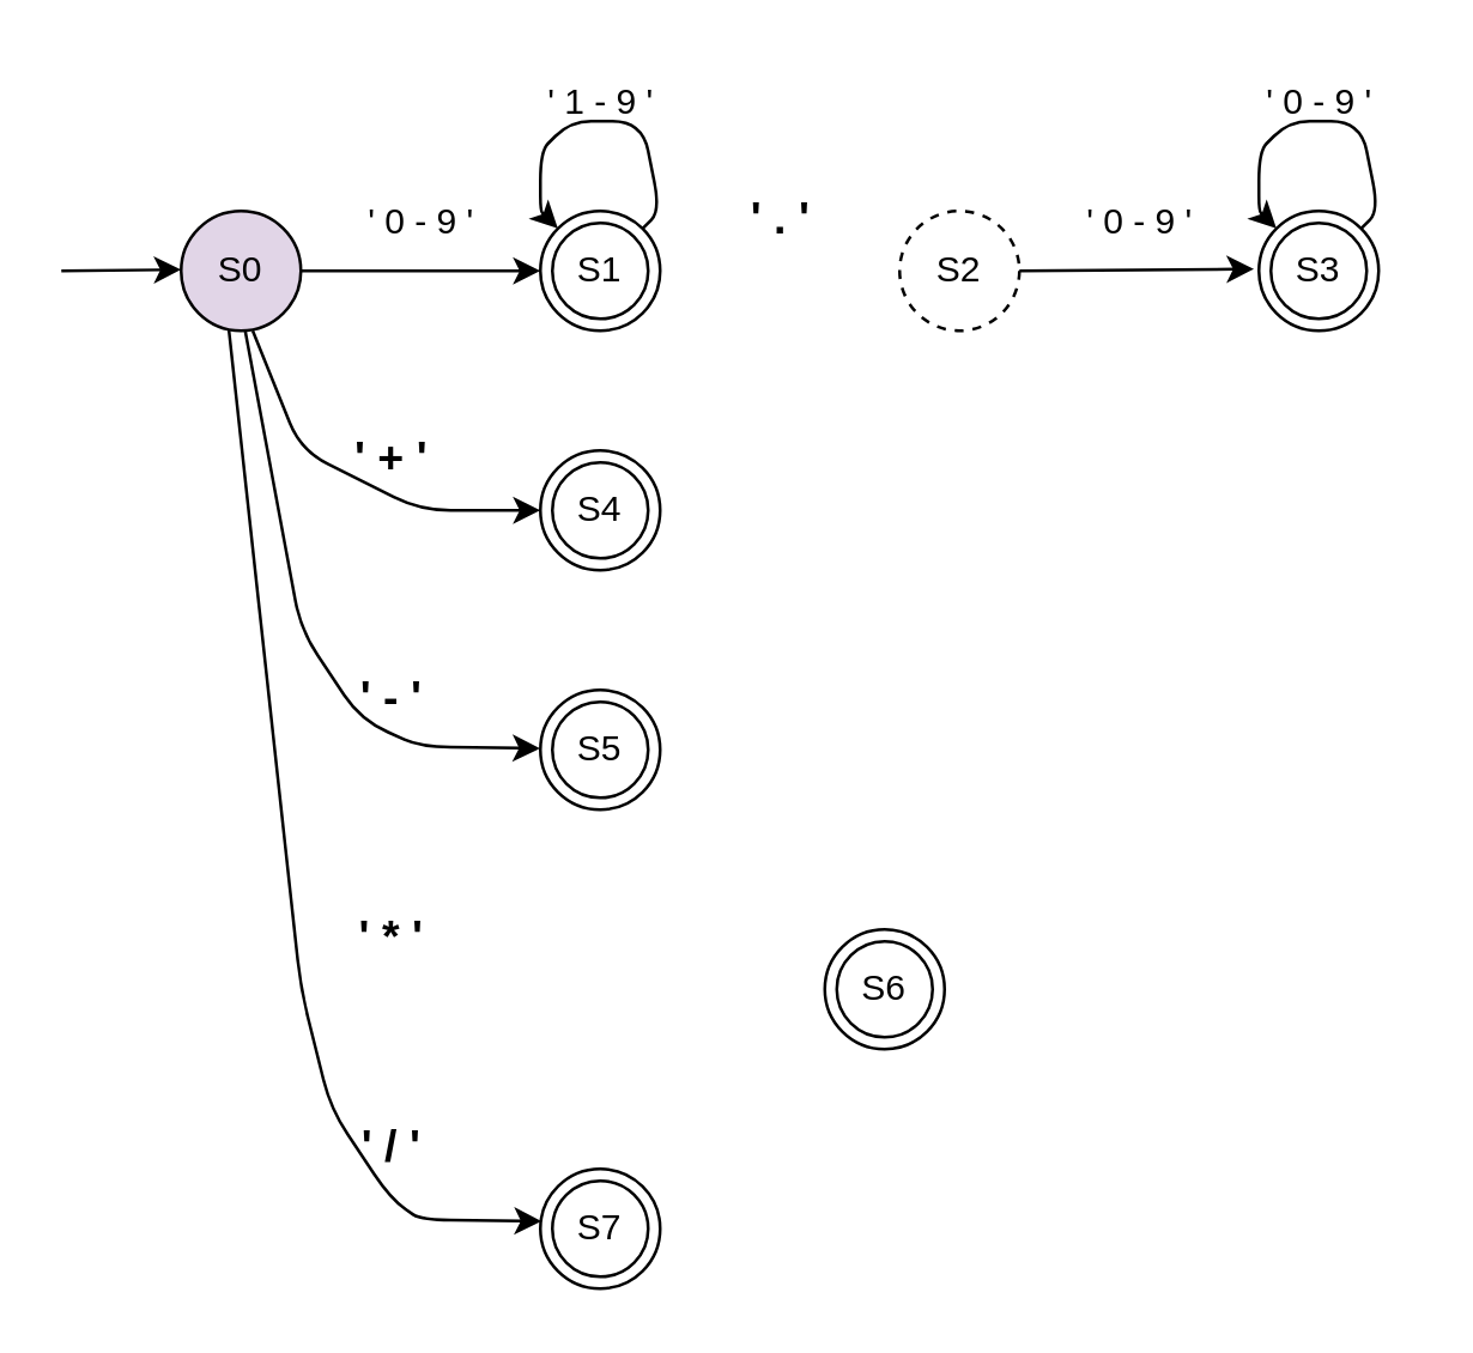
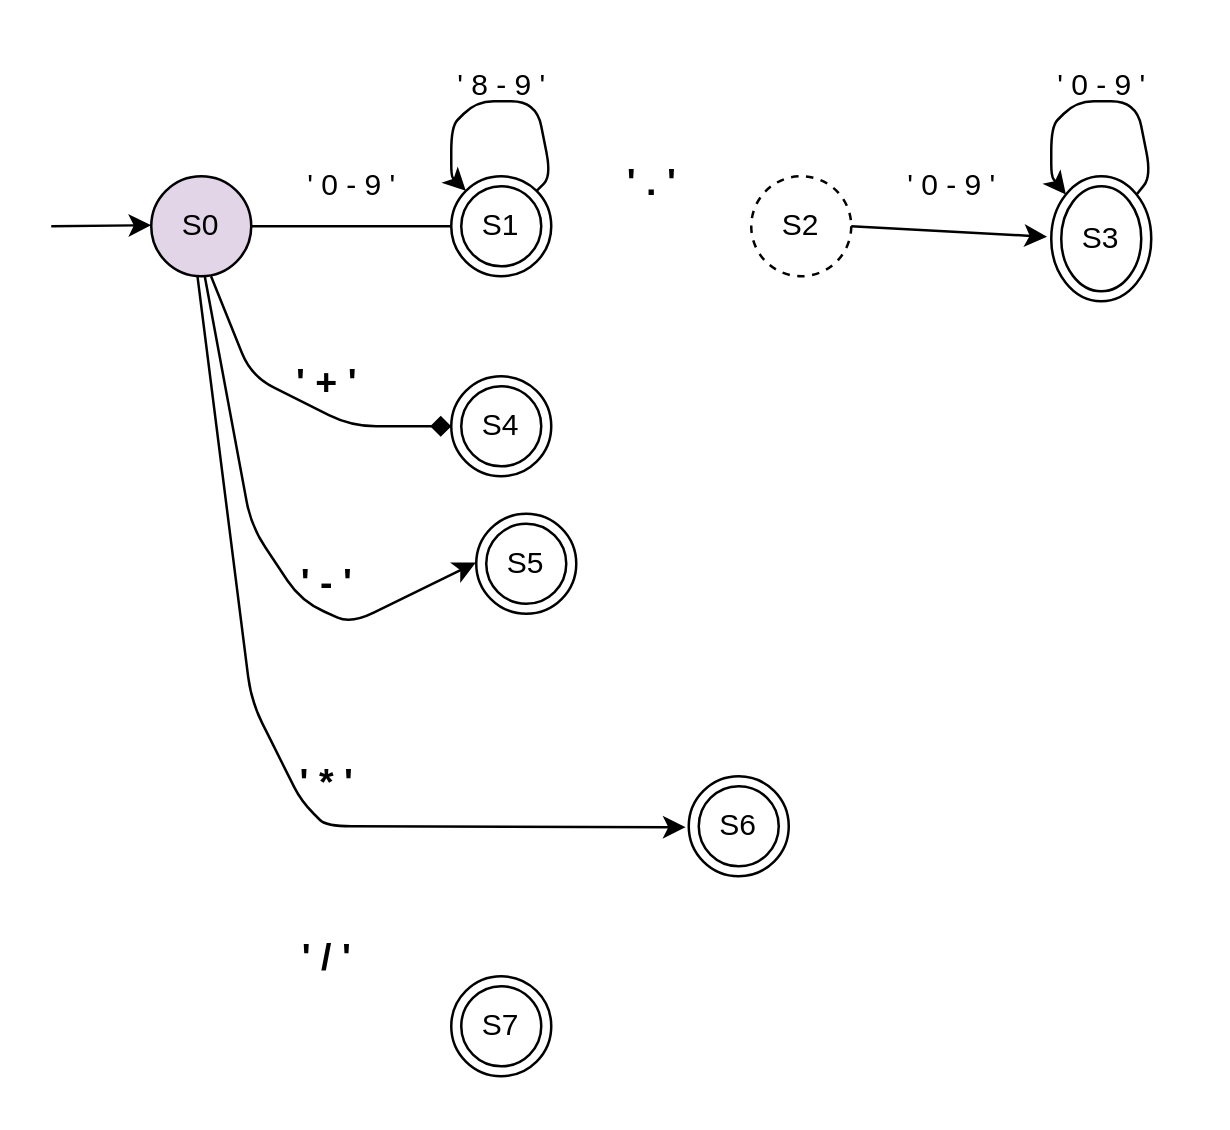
  <mxCell id="0" />
  <mxCell id="1" parent="0" />
  <mxCell id="2" value="S0" style="ellipse;whiteSpace=wrap;html=1;aspect=fixed;fillColor=#e1d5e7;" vertex="1" parent="1"><mxGeometry x="60" y="70" width="40" height="40" as="geometry" /></mxCell>
  <mxCell id="3" value="S2" style="ellipse;whiteSpace=wrap;html=1;aspect=fixed;dashed=1;" vertex="1" parent="1"><mxGeometry x="300" y="70" width="40" height="40" as="geometry" /></mxCell>
  <mxCell id="4" value="S1" style="ellipse;shape=doubleEllipse;whiteSpace=wrap;html=1;aspect=fixed;" vertex="1" parent="1"><mxGeometry x="180" y="70" width="40" height="40" as="geometry" /></mxCell>
- <mxCell id="5" value="S3" style="ellipse;shape=doubleEllipse;whiteSpace=wrap;html=1;aspect=fixed;" vertex="1" parent="1"><mxGeometry x="420" y="70" width="40" height="40" as="geometry" /></mxCell>
+ <mxCell id="5" value="S3" style="ellipse;shape=doubleEllipse;whiteSpace=wrap;html=1;aspect=fixed;" vertex="1" parent="1"><mxGeometry x="420" y="70" width="40" height="50" as="geometry" /></mxCell>
  <mxCell id="6" value="S4" style="ellipse;shape=doubleEllipse;whiteSpace=wrap;html=1;aspect=fixed;" vertex="1" parent="1"><mxGeometry x="180" y="150" width="40" height="40" as="geometry" /></mxCell>
- <mxCell id="7" value="S5" style="ellipse;shape=doubleEllipse;whiteSpace=wrap;html=1;aspect=fixed;" vertex="1" parent="1"><mxGeometry x="180" y="230" width="40" height="40" as="geometry" /></mxCell>
+ <mxCell id="7" value="S5" style="ellipse;shape=doubleEllipse;whiteSpace=wrap;html=1;aspect=fixed;" vertex="1" parent="1"><mxGeometry x="190" y="205" width="40" height="40" as="geometry" /></mxCell>
  <mxCell id="8" value="S6" style="ellipse;shape=doubleEllipse;whiteSpace=wrap;html=1;aspect=fixed;" vertex="1" parent="1"><mxGeometry x="275" y="310" width="40" height="40" as="geometry" /></mxCell>
  <mxCell id="9" value="S7" style="ellipse;shape=doubleEllipse;whiteSpace=wrap;html=1;aspect=fixed;" vertex="1" parent="1"><mxGeometry x="180" y="390" width="40" height="40" as="geometry" /></mxCell>
  <mxCell id="10" value="" style="endArrow=classic;html=1;" edge="1" parent="1"><mxGeometry width="50" height="50" relative="1" as="geometry"><mxPoint x="20" y="90" as="sourcePoint" /><mxPoint x="60" y="89.58" as="targetPoint" /></mxGeometry></mxCell>
- <mxCell id="11" value="" style="endArrow=classic;html=1;entryX=0;entryY=0.5;entryDx=0;entryDy=0;exitX=1;exitY=0.5;exitDx=0;exitDy=0;" edge="1" parent="1" source="2" target="4"><mxGeometry width="50" height="50" relative="1" as="geometry"><mxPoint x="110" y="90" as="sourcePoint" /><mxPoint x="150" y="89.58" as="targetPoint" /></mxGeometry></mxCell>
+ <mxCell id="11" value="" style="endArrow=none;html=1;entryX=0;entryY=0.5;entryDx=0;entryDy=0;exitX=1;exitY=0.5;exitDx=0;exitDy=0;" edge="1" parent="1" source="2" target="4"><mxGeometry width="50" height="50" relative="1" as="geometry"><mxPoint x="110" y="90" as="sourcePoint" /><mxPoint x="150" y="89.58" as="targetPoint" /></mxGeometry></mxCell>
  <mxCell id="12" value="" style="endArrow=classic;html=1;exitX=1;exitY=0.5;exitDx=0;exitDy=0;entryX=-0.042;entryY=0.484;entryDx=0;entryDy=0;entryPerimeter=0;" edge="1" parent="1" source="3" target="5"><mxGeometry width="50" height="50" relative="1" as="geometry"><mxPoint x="354" y="90" as="sourcePoint" /><mxPoint x="394" y="89.58" as="targetPoint" /></mxGeometry></mxCell>
  <mxCell id="13" value="" style="endArrow=classic;html=1;" edge="1" parent="1" source="5" target="5"><mxGeometry width="50" height="50" relative="1" as="geometry"><mxPoint x="440" y="60" as="sourcePoint" /><mxPoint x="420" y="50" as="targetPoint" /><Array as="points"><mxPoint x="460" y="70" /><mxPoint x="454" y="40" /><mxPoint x="430" y="40" /><mxPoint x="420" y="50" /><mxPoint x="420" y="70" /></Array></mxGeometry></mxCell>
  <mxCell id="14" value="" style="endArrow=classic;html=1;" edge="1" parent="1"><mxGeometry width="50" height="50" relative="1" as="geometry"><mxPoint x="214.14" y="75.86" as="sourcePoint" /><mxPoint x="185.856" y="75.86" as="targetPoint" /><Array as="points"><mxPoint x="219.998" y="70.002" /><mxPoint x="213.998" y="40.002" /><mxPoint x="189.998" y="40.002" /><mxPoint x="179.998" y="50.002" /><mxPoint x="179.998" y="70.002" /></Array></mxGeometry></mxCell>
- <mxCell id="15" value="" style="endArrow=classic;html=1;exitX=0.598;exitY=1;exitDx=0;exitDy=0;exitPerimeter=0;entryX=0;entryY=0.5;entryDx=0;entryDy=0;" edge="1" parent="1" source="2" target="6"><mxGeometry width="50" height="50" relative="1" as="geometry"><mxPoint x="80" y="170" as="sourcePoint" /><mxPoint x="170" y="210" as="targetPoint" /><Array as="points"><mxPoint x="100" y="150" /><mxPoint x="140" y="170" /></Array></mxGeometry></mxCell>
+ <mxCell id="15" value="" style="endArrow=diamond;html=1;exitX=0.598;exitY=1;exitDx=0;exitDy=0;exitPerimeter=0;entryX=0;entryY=0.5;entryDx=0;entryDy=0;" edge="1" parent="1" source="2" target="6"><mxGeometry width="50" height="50" relative="1" as="geometry"><mxPoint x="80" y="170" as="sourcePoint" /><mxPoint x="170" y="210" as="targetPoint" /><Array as="points"><mxPoint x="100" y="150" /><mxPoint x="140" y="170" /></Array></mxGeometry></mxCell>
  <mxCell id="16" value="" style="endArrow=classic;html=1;entryX=-0.004;entryY=0.488;entryDx=0;entryDy=0;entryPerimeter=0;exitX=0.536;exitY=1.004;exitDx=0;exitDy=0;exitPerimeter=0;" edge="1" parent="1" source="2" target="7"><mxGeometry width="50" height="50" relative="1" as="geometry"><mxPoint x="78" y="110" as="sourcePoint" /><mxPoint x="143.88" y="270.6" as="targetPoint" /><Array as="points"><mxPoint x="100" y="210" /><mxPoint x="120" y="240" /><mxPoint x="140" y="249" /></Array></mxGeometry></mxCell>
- <mxCell id="18" value="" style="endArrow=classic;html=1;exitX=0.399;exitY=0.993;exitDx=0;exitDy=0;exitPerimeter=0;entryX=0.01;entryY=0.437;entryDx=0;entryDy=0;entryPerimeter=0;" edge="1" parent="1" source="2" target="9"><mxGeometry width="50" height="50" relative="1" as="geometry"><mxPoint x="70" y="120" as="sourcePoint" /><mxPoint x="179" y="414" as="targetPoint" /><Array as="points"><mxPoint x="100" y="330" /><mxPoint x="110" y="370" /><mxPoint x="130" y="400" /><mxPoint x="140" y="407" /></Array></mxGeometry></mxCell>
+ <mxCell id="17" value="" style="endArrow=classic;html=1;exitX=0.463;exitY=1.007;exitDx=0;exitDy=0;exitPerimeter=0;entryX=-0.031;entryY=0.51;entryDx=0;entryDy=0;entryPerimeter=0;" edge="1" parent="1" source="2" target="8"><mxGeometry width="50" height="50" relative="1" as="geometry"><mxPoint x="70" y="180" as="sourcePoint" /><mxPoint x="170.4" y="359.4" as="targetPoint" /><Array as="points"><mxPoint x="100" y="280" /><mxPoint x="110" y="300" /><mxPoint x="120" y="320" /><mxPoint x="130" y="330" /></Array></mxGeometry></mxCell>
  <mxCell id="19" value="&lt;font style=&quot;font-weight: normal ; font-size: 12px&quot;&gt;' 0 - 9 '&lt;/font&gt;" style="text;strokeColor=none;fillColor=none;html=1;fontSize=24;fontStyle=1;verticalAlign=middle;align=center;" vertex="1" parent="1"><mxGeometry x="110" y="60" width="60" height="20" as="geometry" /></mxCell>
- <mxCell id="20" value="&lt;font style=&quot;font-weight: normal ; font-size: 12px&quot;&gt;' 1 - 9 '&lt;/font&gt;" style="text;strokeColor=none;fillColor=none;html=1;fontSize=24;fontStyle=1;verticalAlign=middle;align=center;" vertex="1" parent="1"><mxGeometry x="170" y="20" width="60" height="20" as="geometry" /></mxCell>
+ <mxCell id="20" value="&lt;font style=&quot;font-weight: normal ; font-size: 12px&quot;&gt;' 8 - 9 '&lt;/font&gt;" style="text;strokeColor=none;fillColor=none;html=1;fontSize=24;fontStyle=1;verticalAlign=middle;align=center;" vertex="1" parent="1"><mxGeometry x="170" y="20" width="60" height="20" as="geometry" /></mxCell>
  <mxCell id="21" value="&lt;font style=&quot;font-weight: normal ; font-size: 12px&quot;&gt;' 0 - 9 '&lt;/font&gt;" style="text;strokeColor=none;fillColor=none;html=1;fontSize=24;fontStyle=1;verticalAlign=middle;align=center;" vertex="1" parent="1"><mxGeometry x="350" y="60" width="60" height="20" as="geometry" /></mxCell>
  <mxCell id="22" value="&lt;font style=&quot;font-weight: normal ; font-size: 12px&quot;&gt;' 0 - 9 '&lt;/font&gt;" style="text;strokeColor=none;fillColor=none;html=1;fontSize=24;fontStyle=1;verticalAlign=middle;align=center;" vertex="1" parent="1"><mxGeometry x="410" y="20" width="60" height="20" as="geometry" /></mxCell>
  <mxCell id="23" value="&lt;font style=&quot;font-size: 15px&quot;&gt;' . '&lt;/font&gt;" style="text;strokeColor=none;fillColor=none;html=1;fontSize=24;fontStyle=1;verticalAlign=middle;align=center;" vertex="1" parent="1"><mxGeometry x="240" y="60" width="40" height="20" as="geometry" /></mxCell>
  <mxCell id="24" value="&lt;font style=&quot;font-size: 15px&quot;&gt;' + '&lt;/font&gt;" style="text;strokeColor=none;fillColor=none;html=1;fontSize=24;fontStyle=1;verticalAlign=middle;align=center;" vertex="1" parent="1"><mxGeometry x="110" y="140" width="40" height="20" as="geometry" /></mxCell>
  <mxCell id="25" value="&lt;font style=&quot;font-size: 15px&quot;&gt;' - '&lt;/font&gt;" style="text;strokeColor=none;fillColor=none;html=1;fontSize=24;fontStyle=1;verticalAlign=middle;align=center;" vertex="1" parent="1"><mxGeometry x="110" y="220" width="40" height="20" as="geometry" /></mxCell>
  <mxCell id="26" value="&lt;font style=&quot;font-size: 15px&quot;&gt;' * '&lt;/font&gt;" style="text;strokeColor=none;fillColor=none;html=1;fontSize=24;fontStyle=1;verticalAlign=middle;align=center;" vertex="1" parent="1"><mxGeometry x="110" y="300" width="40" height="20" as="geometry" /></mxCell>
  <mxCell id="27" value="&lt;font style=&quot;font-size: 15px&quot;&gt;' / '&lt;/font&gt;" style="text;strokeColor=none;fillColor=none;html=1;fontSize=24;fontStyle=1;verticalAlign=middle;align=center;" vertex="1" parent="1"><mxGeometry x="110" y="370" width="40" height="20" as="geometry" /></mxCell>
